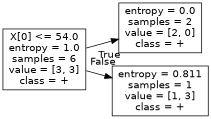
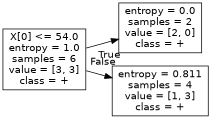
  digraph {
    rankdir=LR
    node [fontname=helvetica shape=box]
    edge [fontname=helvetica labeldistance=2.5]
    n1 [label="X[0] <= 54.0\nentropy = 1.0\nsamples = 6\nvalue = [3, 3]\nclass = +"]
    n2 [label="entropy = 0.0\nsamples = 2\nvalue = [2, 0]\nclass = +"]
-   n3 [label="entropy = 0.811\nsamples = 1\nvalue = [1, 3]\nclass = +"]
+   n3 [label="entropy = 0.811\nsamples = 4\nvalue = [1, 3]\nclass = +"]
    n1 -> n2 [headlabel=True labelangle=45]
    n1 -> n3 [headlabel=False labelangle=-45]
  }
